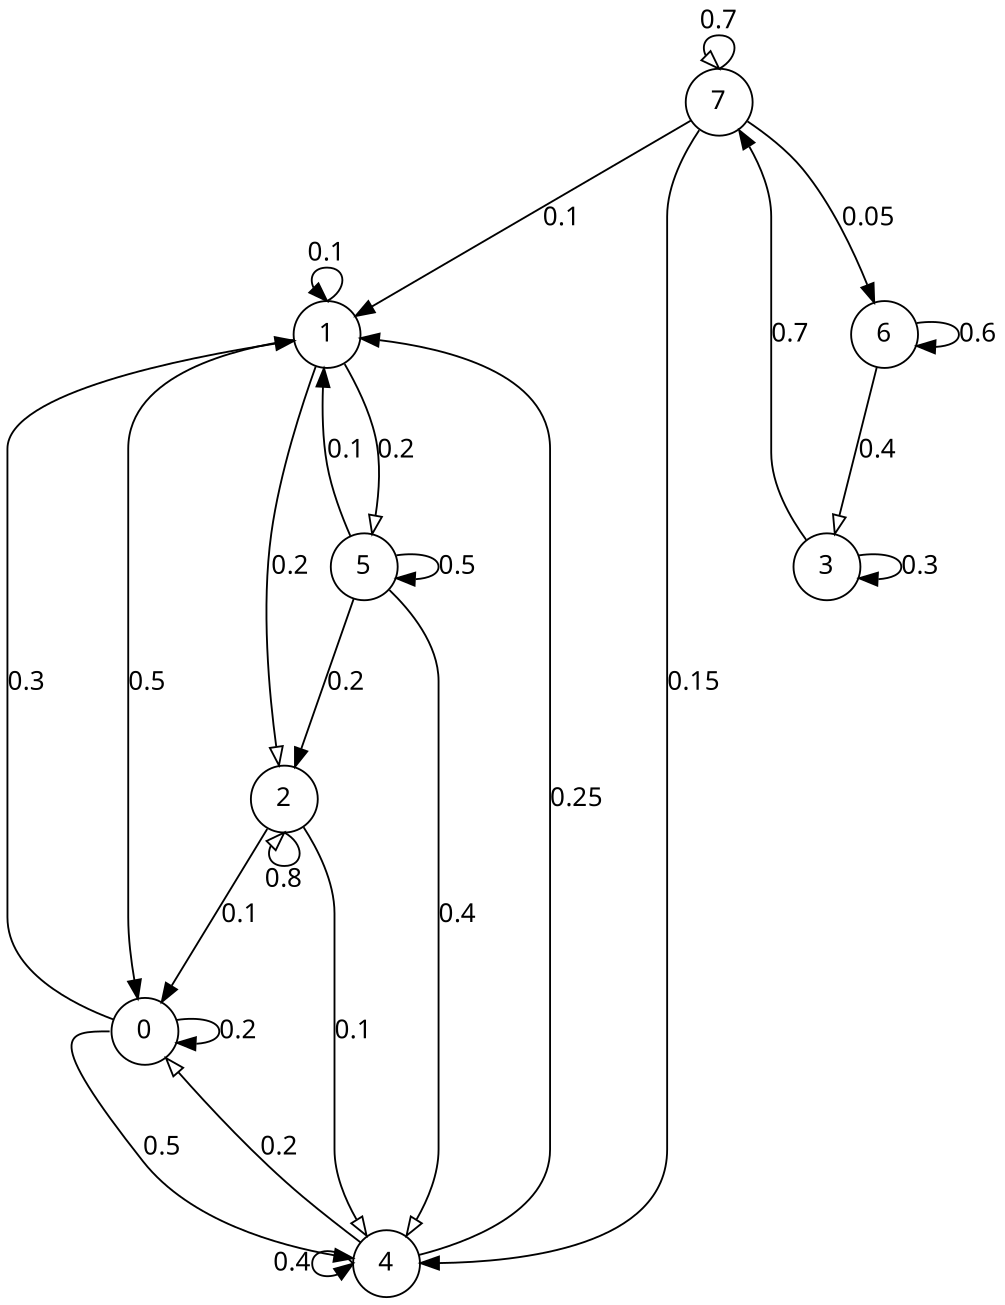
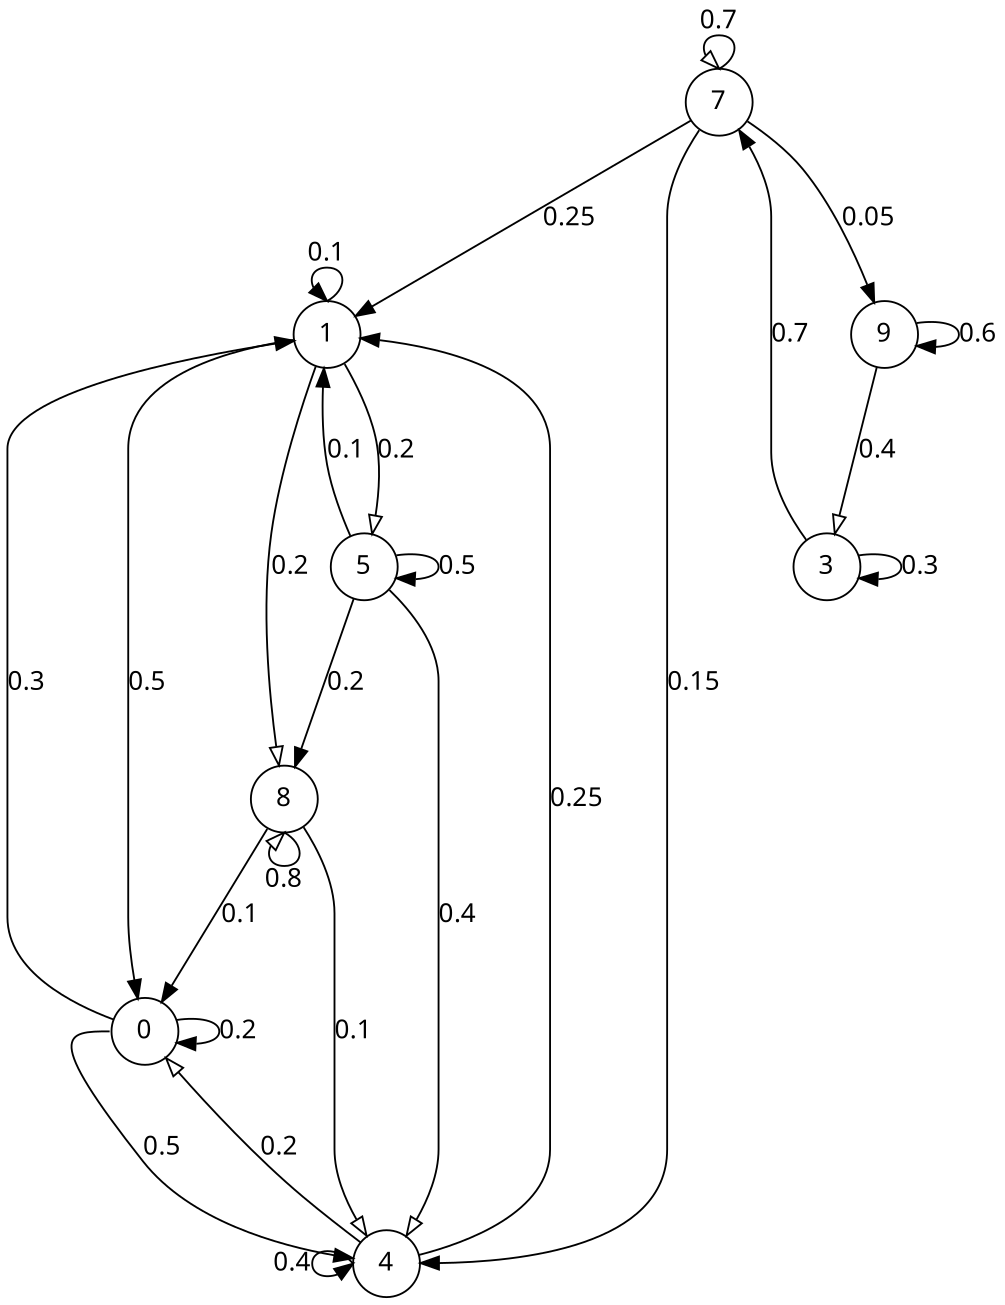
  digraph {
    fontname="Noto Sans"
    nodesep=0.3
    node [fontname="Noto Sans" shape=circle]
    edge [arrowhead=normal fontname="Noto Sans" minlen=2]
    1
    n2 [label=0]
    5
-   8 [label=2]
+   8
    4
    3
    7
-   6
+   6 [label=9]
    1 -> 1 [headport=n label=0.1 tailport=n]
    1 -> n2 [label=0.5]
    1 -> 5 [arrowhead=onormal label=0.2]
    1 -> 8 [arrowhead=onormal label=0.2]
    n2 -> 1 [label=0.3]
    n2 -> n2 [label=0.2]
    n2 -> 4 [label=0.5 tailport=w]
    5 -> 1 [label=0.1]
    5 -> 5 [label=0.5]
    5 -> 8 [label=0.2]
    5 -> 4 [arrowhead=onormal label=0.4]
    8 -> n2 [label=0.1]
    8 -> 8 [arrowhead=onormal headport=s label=0.8 tailport=s]
    8 -> 4 [arrowhead=onormal label=0.1]
    4 -> 1 [label=0.25]
    4 -> n2 [arrowhead=onormal label=0.2]
    4 -> 4 [headport=w label=0.4 tailport=w]
    3 -> 3 [label=0.3]
    3 -> 7 [label=0.7]
-   7 -> 1 [label=0.1]
+   7 -> 1 [label=0.25]
    7 -> 4 [label=0.15]
    7 -> 7 [arrowhead=onormal headport=n label=0.7 tailport=n]
    7 -> 6 [label=0.05]
    6 -> 3 [arrowhead=onormal label=0.4]
    6 -> 6 [label=0.6]
  }
